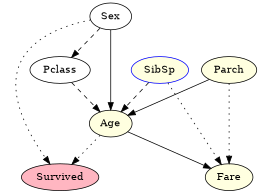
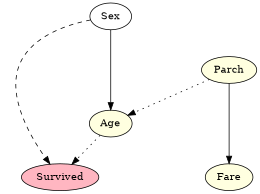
  strict digraph {
    node [color=black fillcolor=lightyellow style=filled]
    edge [origin=learned style=dotted]
-   Pclass [fillcolor=white]
    Age
    Fare
    Survived [fillcolor=lightpink]
    Sex [fillcolor=white]
-   SibSp [color=blue]
    Parch
-   Pclass -> Age [style=dashed weight=5.416071829739479]
-   Age -> Fare [style=solid weight=0.8868948035637376]
    Age -> Survived [origin=unknown]
-   Sex -> Pclass [style=dashed weight=1.9612868992525074]
    Sex -> Age [style=solid weight=15.093280533019355]
-   Sex -> Survived [origin=unknown]
-   SibSp -> Age [style=dashed weight=-2.3941882023445102]
-   SibSp -> Fare [weight=11.379387128775761]
-   Parch -> Age [style=solid weight=1.272125513706115]
-   Parch -> Fare [weight=13.65133594895557]
+   Sex -> Survived [origin=unknown style=dashed]
+   Parch -> Age [weight=1.272125513706115]
+   Parch -> Fare [style=solid weight=13.65133594895557]
  }
